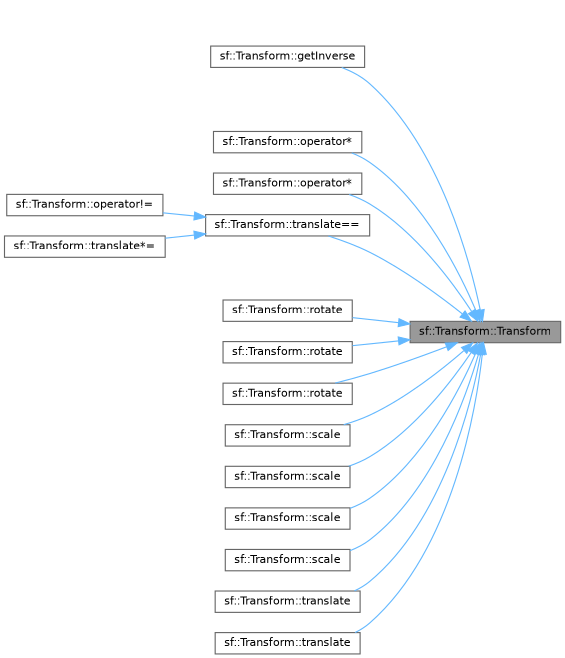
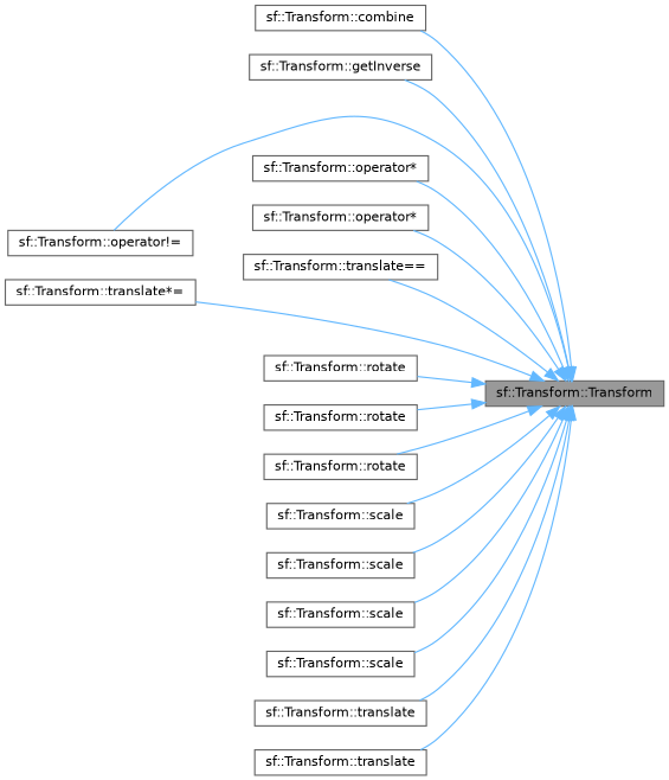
  digraph {
    rankdir=RL
    node [color=grey40 fillcolor=white fontname=Helvetica fontsize=10 shape=box style=filled]
    edge [color=steelblue1 dir=back fontname=Helvetica fontsize=10 labelfontname=Helvetica labelfontsize=10 style=solid]
    n1 [color=gray40 fillcolor=grey60 fontcolor=black height=0.2 label="sf::Transform::Transform" width=0.4]
+   n2 [height=0.2 label="sf::Transform::combine" width=0.4]
    n3 [height=0.2 label="sf::Transform::getInverse" width=0.4]
    n4 [height=0.2 label="sf::Transform::operator!=" width=0.4]
    n5 [height=0.2 label="sf::Transform::operator*" width=0.4]
    n6 [height=0.2 label="sf::Transform::operator*" width=0.4]
    n7 [height=0.2 label="sf::Transform::translate*=" width=0.4]
    n8 [height=0.2 label="sf::Transform::translate==" width=0.4]
    n9 [height=0.2 label="sf::Transform::rotate" width=0.4]
    n10 [height=0.2 label="sf::Transform::rotate" width=0.4]
    n11 [height=0.2 label="sf::Transform::rotate" width=0.4]
    n12 [height=0.2 label="sf::Transform::scale" width=0.4]
    n13 [height=0.2 label="sf::Transform::scale" width=0.4]
    n14 [height=0.2 label="sf::Transform::scale" width=0.4]
    n15 [height=0.2 label="sf::Transform::scale" width=0.4]
    n16 [height=0.2 label="sf::Transform::translate" width=0.4]
    n17 [height=0.2 label="sf::Transform::translate" width=0.4]
+   n1 -> n2
    n1 -> n3
-   n8 -> n4
+   n1 -> n4
    n1 -> n5
    n1 -> n6
-   n8 -> n7
+   n1 -> n7
    n1 -> n8
    n1 -> n9
    n1 -> n10
    n1 -> n11
    n1 -> n12
    n1 -> n13
    n1 -> n14
    n1 -> n15
    n1 -> n16
    n1 -> n17
  }
